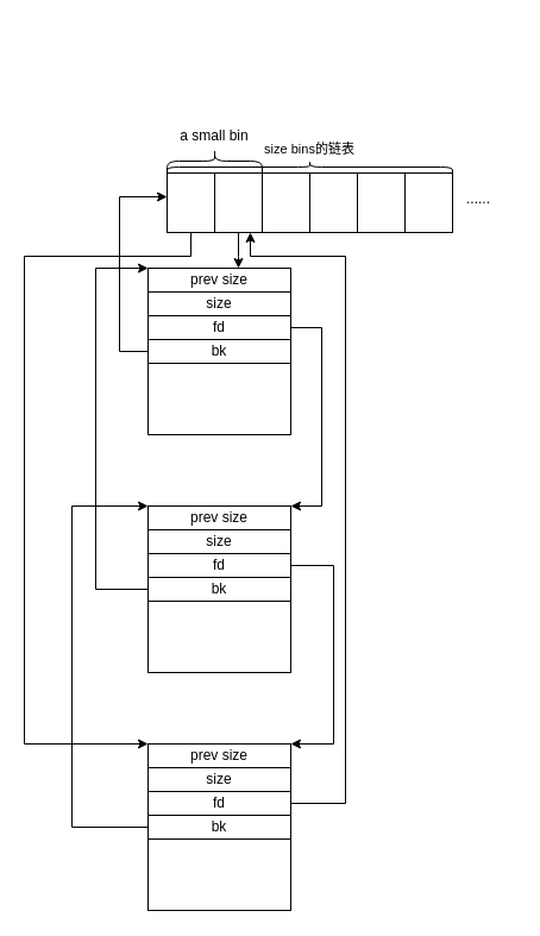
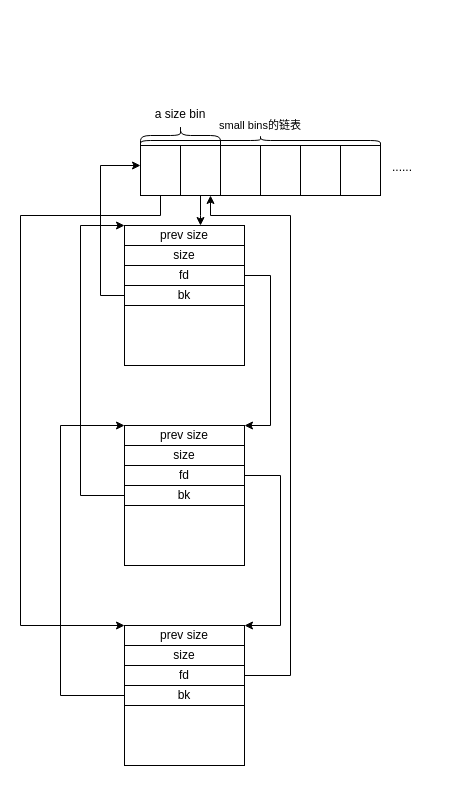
  <mxCell id="0" />
  <mxCell id="1" parent="0" />
  <mxCell id="2" style="edgeStyle=orthogonalEdgeStyle;rounded=0;orthogonalLoop=1;jettySize=auto;html=1;entryX=0;entryY=0;entryDx=0;entryDy=0;" edge="1" parent="1" source="3" target="20"><mxGeometry relative="1" as="geometry"><mxPoint x="20" y="625" as="targetPoint" /><Array as="points"><mxPoint x="160" y="215" /><mxPoint x="20" y="215" /><mxPoint x="20" y="625" /></Array></mxGeometry></mxCell>
  <mxCell id="3" value="" style="rounded=0;whiteSpace=wrap;html=1;" parent="1" vertex="1"><mxGeometry x="140" y="145" width="40" height="50" as="geometry" /></mxCell>
  <mxCell id="4" style="edgeStyle=orthogonalEdgeStyle;rounded=0;orthogonalLoop=1;jettySize=auto;html=1;" edge="1" parent="1" source="5"><mxGeometry relative="1" as="geometry"><mxPoint x="200" y="225" as="targetPoint" /><Array as="points"><mxPoint x="200" y="215" /><mxPoint x="200" y="215" /></Array></mxGeometry></mxCell>
  <mxCell id="5" value="" style="rounded=0;whiteSpace=wrap;html=1;" parent="1" vertex="1"><mxGeometry x="180" y="145" width="40" height="50" as="geometry" /></mxCell>
  <mxCell id="6" value="prev size" style="rounded=0;whiteSpace=wrap;html=1;" parent="1" vertex="1"><mxGeometry x="124" y="225" width="120" height="20" as="geometry" /></mxCell>
  <mxCell id="7" value="size" style="rounded=0;whiteSpace=wrap;html=1;" parent="1" vertex="1"><mxGeometry x="124" y="245" width="120" height="20" as="geometry" /></mxCell>
  <mxCell id="8" style="edgeStyle=orthogonalEdgeStyle;rounded=0;orthogonalLoop=1;jettySize=auto;html=1;entryX=1;entryY=0;entryDx=0;entryDy=0;" parent="1" source="9" target="13" edge="1"><mxGeometry relative="1" as="geometry"><mxPoint x="250" y="425" as="targetPoint" /><Array as="points"><mxPoint x="270" y="275" /><mxPoint x="270" y="425" /></Array></mxGeometry></mxCell>
  <mxCell id="9" value="fd" style="rounded=0;whiteSpace=wrap;html=1;" parent="1" vertex="1"><mxGeometry x="124" y="265" width="120" height="20" as="geometry" /></mxCell>
  <mxCell id="10" style="edgeStyle=orthogonalEdgeStyle;rounded=0;orthogonalLoop=1;jettySize=auto;html=1;entryX=0;entryY=0.4;entryDx=0;entryDy=0;entryPerimeter=0;" parent="1" source="11" target="3" edge="1"><mxGeometry relative="1" as="geometry"><mxPoint x="100" y="165" as="targetPoint" /><Array as="points"><mxPoint x="100" y="295" /><mxPoint x="100" y="165" /></Array></mxGeometry></mxCell>
  <mxCell id="11" value="bk" style="rounded=0;whiteSpace=wrap;html=1;" parent="1" vertex="1"><mxGeometry x="124" y="285" width="120" height="20" as="geometry" /></mxCell>
  <mxCell id="12" value="" style="rounded=0;whiteSpace=wrap;html=1;" parent="1" vertex="1"><mxGeometry x="124" y="305" width="120" height="60" as="geometry" /></mxCell>
  <mxCell id="13" value="prev size" style="rounded=0;whiteSpace=wrap;html=1;" parent="1" vertex="1"><mxGeometry x="124" y="425" width="120" height="20" as="geometry" /></mxCell>
  <mxCell id="14" value="size" style="rounded=0;whiteSpace=wrap;html=1;" parent="1" vertex="1"><mxGeometry x="124" y="445" width="120" height="20" as="geometry" /></mxCell>
  <mxCell id="15" style="edgeStyle=orthogonalEdgeStyle;rounded=0;orthogonalLoop=1;jettySize=auto;html=1;entryX=1;entryY=0;entryDx=0;entryDy=0;" parent="1" source="16" target="20" edge="1"><mxGeometry relative="1" as="geometry"><mxPoint x="270" y="625" as="targetPoint" /><Array as="points"><mxPoint x="280" y="475" /><mxPoint x="280" y="625" /></Array></mxGeometry></mxCell>
  <mxCell id="16" value="fd" style="rounded=0;whiteSpace=wrap;html=1;" parent="1" vertex="1"><mxGeometry x="124" y="465" width="120" height="20" as="geometry" /></mxCell>
  <mxCell id="17" style="edgeStyle=orthogonalEdgeStyle;rounded=0;orthogonalLoop=1;jettySize=auto;html=1;entryX=0;entryY=0;entryDx=0;entryDy=0;" parent="1" source="18" target="6" edge="1"><mxGeometry relative="1" as="geometry"><mxPoint x="90" y="225" as="targetPoint" /><Array as="points"><mxPoint x="80" y="495" /><mxPoint x="80" y="225" /></Array></mxGeometry></mxCell>
  <mxCell id="18" value="bk" style="rounded=0;whiteSpace=wrap;html=1;" parent="1" vertex="1"><mxGeometry x="124" y="485" width="120" height="20" as="geometry" /></mxCell>
  <mxCell id="19" value="" style="rounded=0;whiteSpace=wrap;html=1;" parent="1" vertex="1"><mxGeometry x="124" y="505" width="120" height="60" as="geometry" /></mxCell>
  <mxCell id="20" value="prev size" style="rounded=0;whiteSpace=wrap;html=1;" parent="1" vertex="1"><mxGeometry x="124" y="625" width="120" height="20" as="geometry" /></mxCell>
  <mxCell id="21" value="size" style="rounded=0;whiteSpace=wrap;html=1;" parent="1" vertex="1"><mxGeometry x="124" y="645" width="120" height="20" as="geometry" /></mxCell>
  <mxCell id="22" style="edgeStyle=orthogonalEdgeStyle;rounded=0;orthogonalLoop=1;jettySize=auto;html=1;entryX=0.75;entryY=1;entryDx=0;entryDy=0;" parent="1" source="23" target="5" edge="1"><mxGeometry relative="1" as="geometry"><mxPoint x="220" y="165" as="targetPoint" /><Array as="points"><mxPoint x="290" y="675" /><mxPoint x="290" y="215" /><mxPoint x="210" y="215" /></Array></mxGeometry></mxCell>
  <mxCell id="23" value="fd" style="rounded=0;whiteSpace=wrap;html=1;" parent="1" vertex="1"><mxGeometry x="124" y="665" width="120" height="20" as="geometry" /></mxCell>
  <mxCell id="24" style="edgeStyle=orthogonalEdgeStyle;rounded=0;orthogonalLoop=1;jettySize=auto;html=1;entryX=0;entryY=0;entryDx=0;entryDy=0;" parent="1" source="25" target="13" edge="1"><mxGeometry relative="1" as="geometry"><mxPoint x="120" y="425" as="targetPoint" /><Array as="points"><mxPoint x="60" y="695" /><mxPoint x="60" y="425" /></Array></mxGeometry></mxCell>
  <mxCell id="25" value="bk" style="rounded=0;whiteSpace=wrap;html=1;" parent="1" vertex="1"><mxGeometry x="124" y="685" width="120" height="20" as="geometry" /></mxCell>
  <mxCell id="26" value="" style="rounded=0;whiteSpace=wrap;html=1;" parent="1" vertex="1"><mxGeometry x="124" y="705" width="120" height="60" as="geometry" /></mxCell>
  <mxCell id="27" value="" style="rounded=0;whiteSpace=wrap;html=1;" vertex="1" parent="1"><mxGeometry x="220" y="145" width="40" height="50" as="geometry" /></mxCell>
  <mxCell id="28" value="" style="rounded=0;whiteSpace=wrap;html=1;" vertex="1" parent="1"><mxGeometry x="260" y="145" width="40" height="50" as="geometry" /></mxCell>
  <mxCell id="29" value="" style="rounded=0;whiteSpace=wrap;html=1;" vertex="1" parent="1"><mxGeometry x="300" y="145" width="40" height="50" as="geometry" /></mxCell>
  <mxCell id="30" value="" style="rounded=0;whiteSpace=wrap;html=1;" vertex="1" parent="1"><mxGeometry x="340" y="145" width="40" height="50" as="geometry" /></mxCell>
- <mxCell id="31" value="&lt;font style=&quot;font-size: 12px;&quot; face=&quot;Helvetica&quot;&gt;a small bin&lt;/font&gt;" style="text;html=1;strokeColor=none;fillColor=none;align=center;verticalAlign=middle;whiteSpace=wrap;rounded=0;fontSize=20;fontFamily=Architects Daughter;glass=0;" vertex="1" parent="1"><mxGeometry x="120" y="95" width="120" height="30" as="geometry" /></mxCell>
+ <mxCell id="31" value="&lt;font style=&quot;font-size: 12px;&quot; face=&quot;Helvetica&quot;&gt;a size bin&lt;/font&gt;" style="text;html=1;strokeColor=none;fillColor=none;align=center;verticalAlign=middle;whiteSpace=wrap;rounded=0;fontSize=20;fontFamily=Architects Daughter;glass=0;" vertex="1" parent="1"><mxGeometry x="120" y="95" width="120" height="30" as="geometry" /></mxCell>
  <mxCell id="32" value="" style="shape=curlyBracket;whiteSpace=wrap;html=1;rounded=1;labelPosition=left;verticalLabelPosition=middle;align=right;verticalAlign=middle;rotation=0;direction=south;size=0.5;" vertex="1" parent="1"><mxGeometry x="140" y="125" width="80" height="20" as="geometry" /></mxCell>
  <mxCell id="33" value="" style="shape=curlyBracket;whiteSpace=wrap;html=1;rounded=1;labelPosition=left;verticalLabelPosition=middle;align=right;verticalAlign=middle;rotation=90;" vertex="1" parent="1"><mxGeometry x="255" y="20" width="10" height="240" as="geometry" /></mxCell>
- <mxCell id="34" value="&lt;font style=&quot;font-size: 11px;&quot;&gt;size bins的链表&lt;/font&gt;" style="text;html=1;strokeColor=none;fillColor=none;align=center;verticalAlign=middle;whiteSpace=wrap;rounded=0;fontSize=9;" vertex="1" parent="1"><mxGeometry x="210" y="115" width="100" height="20" as="geometry" /></mxCell>
+ <mxCell id="34" value="&lt;font style=&quot;font-size: 11px;&quot;&gt;small bins的链表&lt;/font&gt;" style="text;html=1;strokeColor=none;fillColor=none;align=center;verticalAlign=middle;whiteSpace=wrap;rounded=0;fontSize=9;" vertex="1" parent="1"><mxGeometry x="210" y="115" width="100" height="20" as="geometry" /></mxCell>
  <mxCell id="35" value="......" style="text;html=1;strokeColor=none;fillColor=none;align=center;verticalAlign=middle;whiteSpace=wrap;rounded=0;" vertex="1" parent="1"><mxGeometry x="372" y="152" width="60" height="30" as="geometry" /></mxCell>
